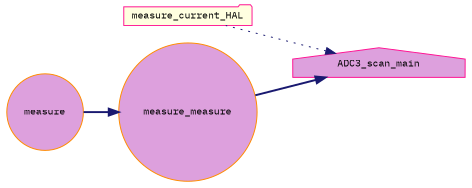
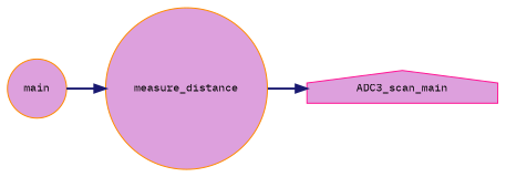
  digraph {
    fontname="IBM Plex Mono"
    rankdir=RL
    node [color=deeppink fillcolor=plum fontname="IBM Plex Mono" fontsize=10 shape=circle style=filled]
    edge [color=midnightblue dir=back fontname="IBM Plex Mono" fontsize=10 labelfontname=Helvetica labelfontsize=10 style=bold]
    n1 [fontcolor=black height=0.2 label=ADC3_scan_main shape=house width=0.4]
-   n2 [fillcolor=lightyellow height=0.2 label=measure_current_HAL shape=folder width=0.4]
-   n3 [color=darkorange height=0.2 label=measure_measure width=0.4]
-   n4 [color=darkorange height=0.2 label=measure width=0.4]
-   n1 -> n2 [style=dotted]
+   n3 [color=darkorange height=0.2 label=measure_distance width=0.4]
+   n4 [color=darkorange height=0.2 label=main width=0.4]
    n1 -> n3
    n3 -> n4
  }
